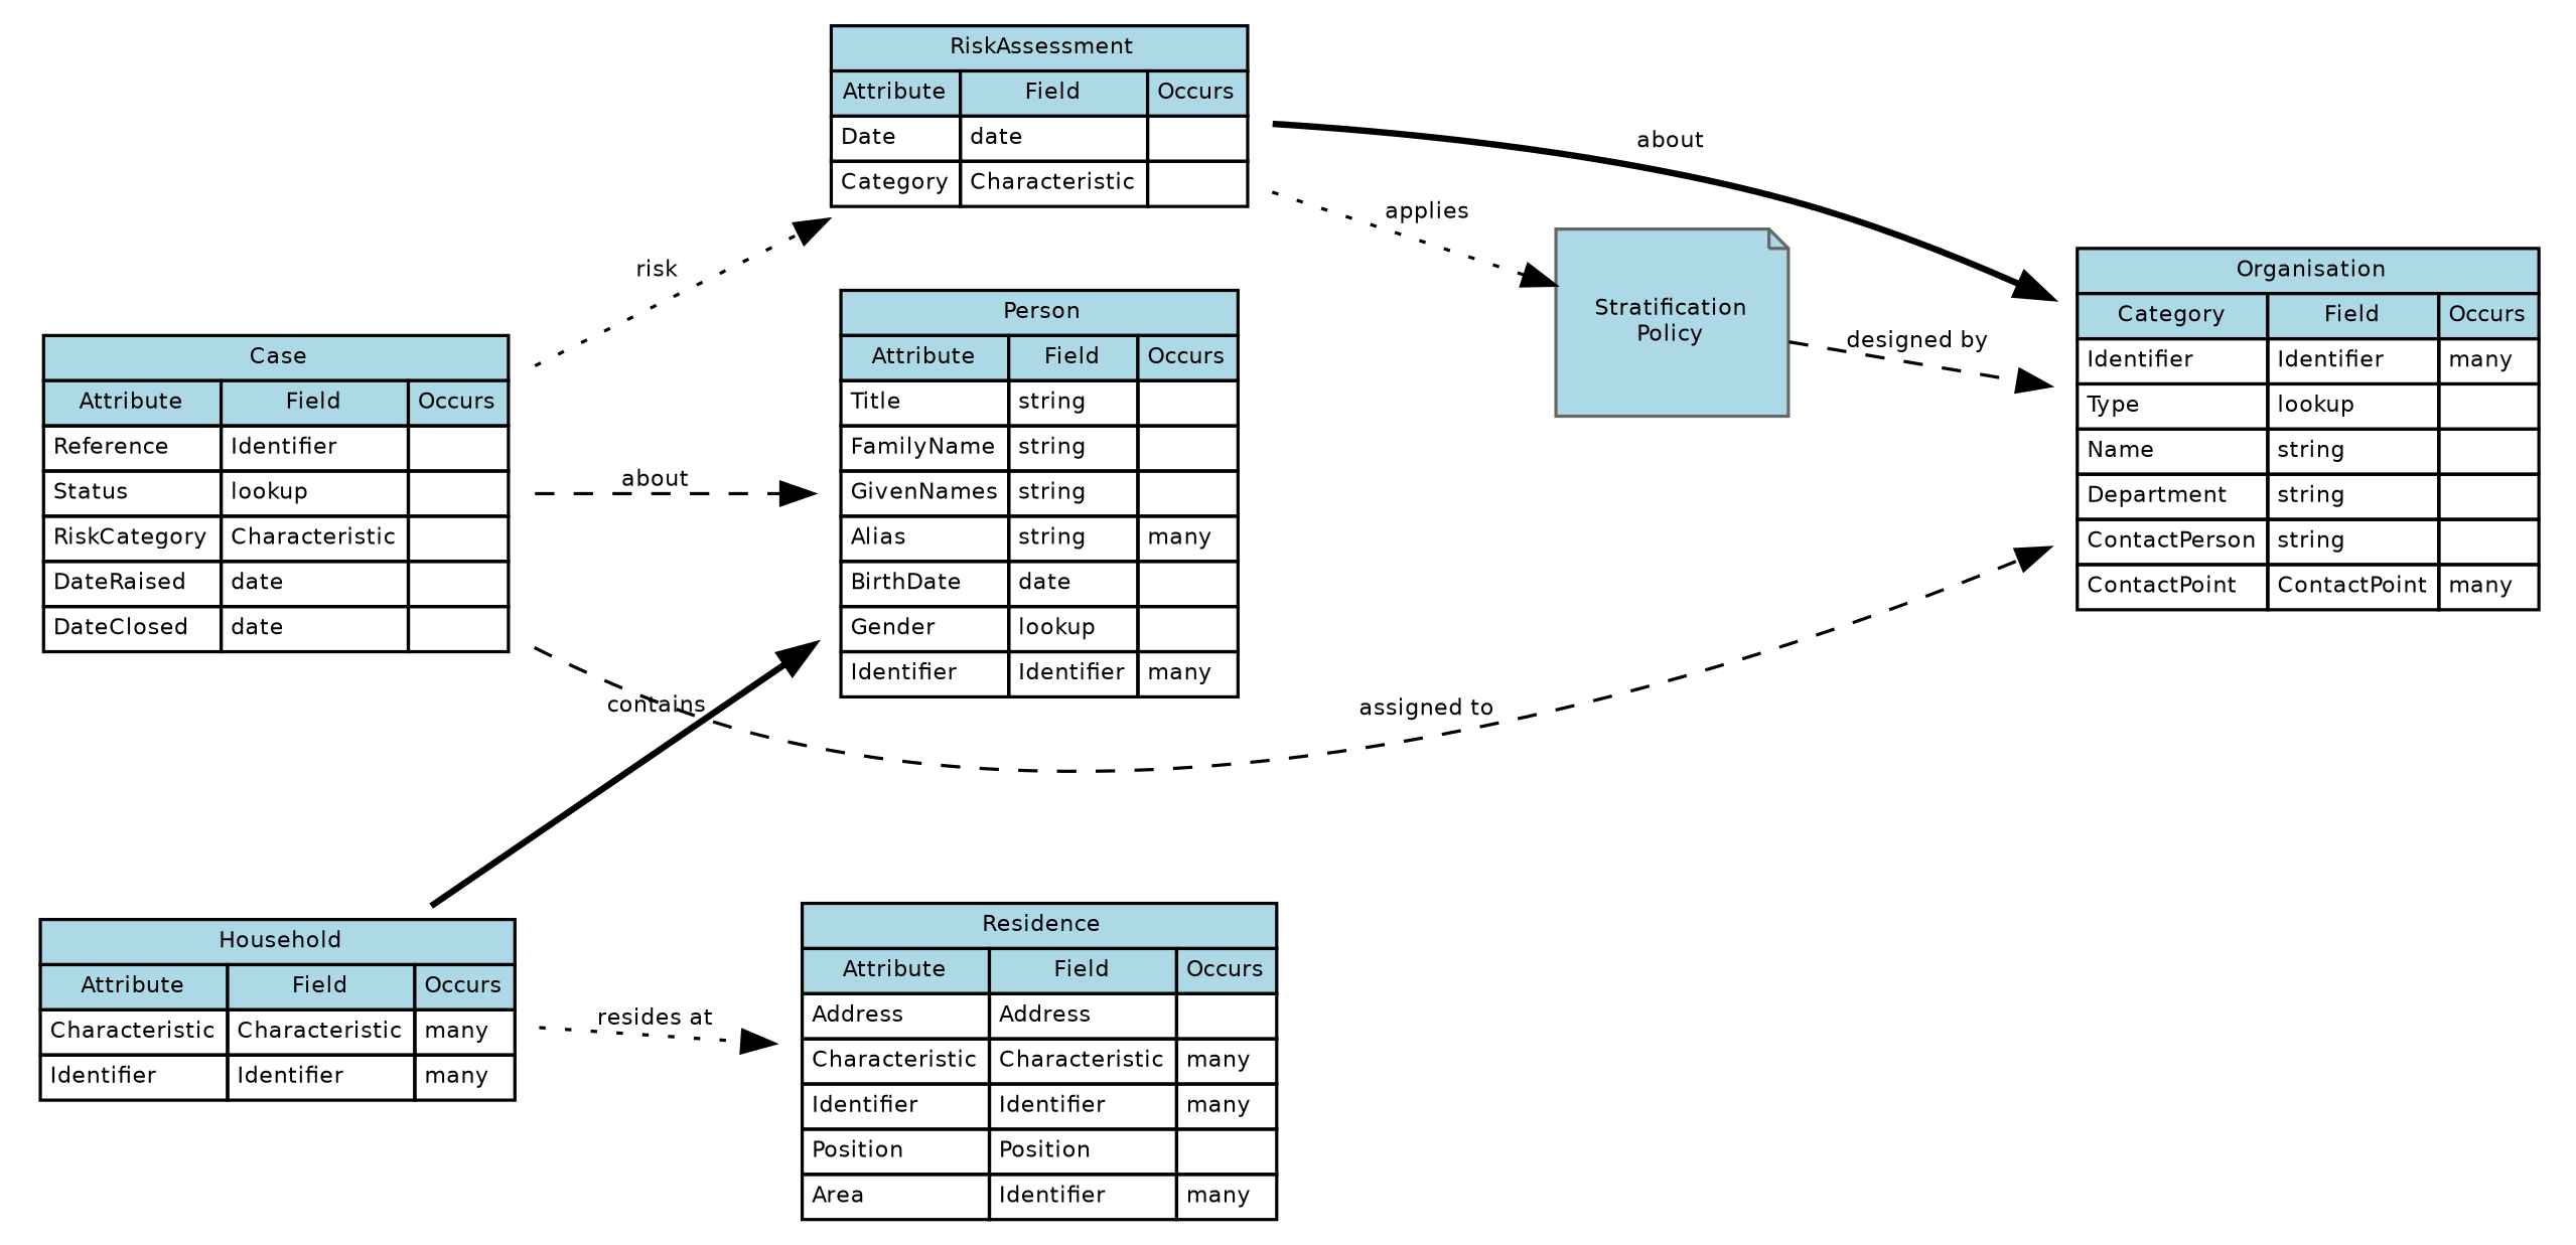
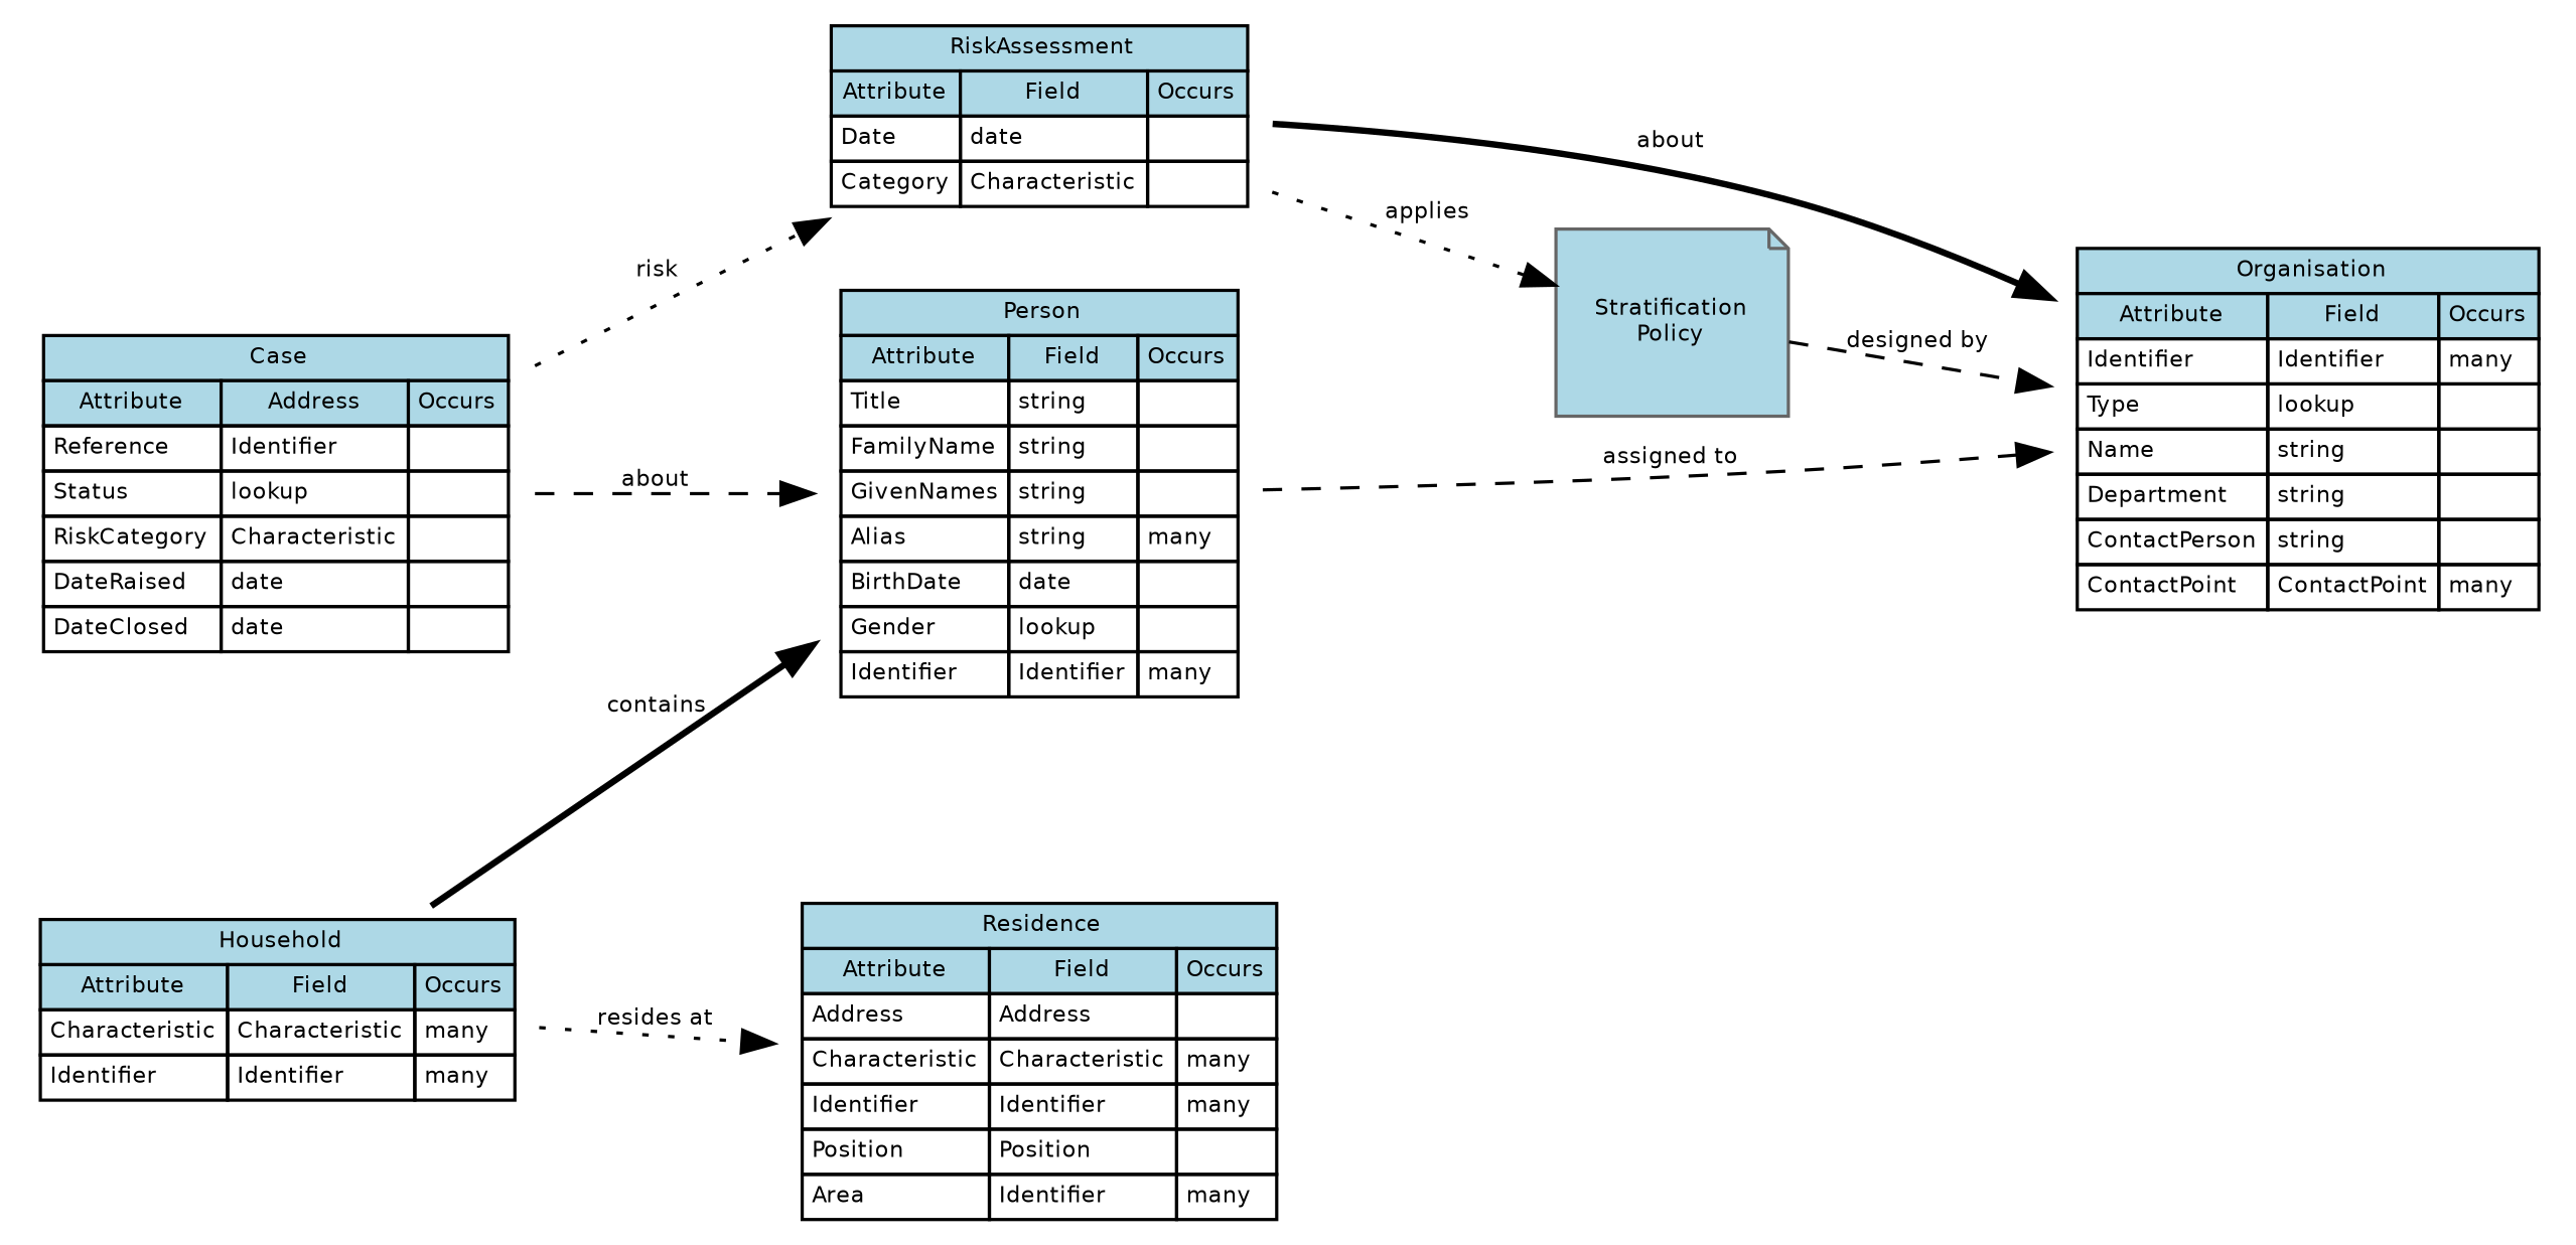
  digraph {
    fontname="DejaVu Sans"
    rankdir=LR
    splines=true
    node [black=black color=black fillcolor=lightblue fontname="DejaVu Sans" fontsize=7 shape=plaintext]
    edge [fontname="DejaVu Sans" fontsize=7 labelfontname=Arial labelfontsize=7 style=dashed]
-   n1 [label=<<table border='0' cellborder='1' cellspacing='0'><tr><td colspan='3' bgcolor='lightblue'> Case</td></tr><tr><td bgcolor='lightblue'>Attribute</td><td bgcolor='lightblue'>Field</td><td bgcolor='lightblue'>Occurs</td></tr><tr><td align='left' balign='left' valign='top'>Reference</td><td align='left' balign='left' valign='top'>Identifier</td><td align='left' balign='left' valign='top'></td></tr><tr><td align='left' balign='left' valign='top'>Status</td><td align='left' balign='left' valign='top'>lookup</td><td align='left' balign='left' valign='top'></td></tr><tr><td align='left' balign='left' valign='top'>RiskCategory</td><td align='left' balign='left' valign='top'>Characteristic</td><td align='left' balign='left' valign='top'></td></tr><tr><td align='left' balign='left' valign='top'>DateRaised</td><td align='left' balign='left' valign='top'>date</td><td align='left' balign='left' valign='top'></td></tr><tr><td align='left' balign='left' valign='top'>DateClosed</td><td align='left' balign='left' valign='top'>date</td><td align='left' balign='left' valign='top'></td></tr></table>>]
-   n2 [label=<<table border='0' cellborder='1' cellspacing='0'><tr><td colspan='3' bgcolor='lightblue'> Organisation</td></tr><tr><td bgcolor='lightblue'>Category</td><td bgcolor='lightblue'>Field</td><td bgcolor='lightblue'>Occurs</td></tr><tr><td align='left' balign='left' valign='top'>Identifier</td><td align='left' balign='left' valign='top'>Identifier</td><td align='left' balign='left' valign='top'>many</td></tr><tr><td align='left' balign='left' valign='top'>Type</td><td align='left' balign='left' valign='top'>lookup</td><td align='left' balign='left' valign='top'></td></tr><tr><td align='left' balign='left' valign='top'>Name</td><td align='left' balign='left' valign='top'>string</td><td align='left' balign='left' valign='top'></td></tr><tr><td align='left' balign='left' valign='top'>Department</td><td align='left' balign='left' valign='top'>string</td><td align='left' balign='left' valign='top'></td></tr><tr><td align='left' balign='left' valign='top'>ContactPerson</td><td align='left' balign='left' valign='top'>string</td><td align='left' balign='left' valign='top'></td></tr><tr><td align='left' balign='left' valign='top'>ContactPoint</td><td align='left' balign='left' valign='top'>ContactPoint</td><td align='left' balign='left' valign='top'>many</td></tr></table>>]
+   n1 [label=<<table border='0' cellborder='1' cellspacing='0'><tr><td colspan='3' bgcolor='lightblue'> Case</td></tr><tr><td bgcolor='lightblue'>Attribute</td><td bgcolor='lightblue'>Address</td><td bgcolor='lightblue'>Occurs</td></tr><tr><td align='left' balign='left' valign='top'>Reference</td><td align='left' balign='left' valign='top'>Identifier</td><td align='left' balign='left' valign='top'></td></tr><tr><td align='left' balign='left' valign='top'>Status</td><td align='left' balign='left' valign='top'>lookup</td><td align='left' balign='left' valign='top'></td></tr><tr><td align='left' balign='left' valign='top'>RiskCategory</td><td align='left' balign='left' valign='top'>Characteristic</td><td align='left' balign='left' valign='top'></td></tr><tr><td align='left' balign='left' valign='top'>DateRaised</td><td align='left' balign='left' valign='top'>date</td><td align='left' balign='left' valign='top'></td></tr><tr><td align='left' balign='left' valign='top'>DateClosed</td><td align='left' balign='left' valign='top'>date</td><td align='left' balign='left' valign='top'></td></tr></table>>]
+   n2 [label=<<table border='0' cellborder='1' cellspacing='0'><tr><td colspan='3' bgcolor='lightblue'> Organisation</td></tr><tr><td bgcolor='lightblue'>Attribute</td><td bgcolor='lightblue'>Field</td><td bgcolor='lightblue'>Occurs</td></tr><tr><td align='left' balign='left' valign='top'>Identifier</td><td align='left' balign='left' valign='top'>Identifier</td><td align='left' balign='left' valign='top'>many</td></tr><tr><td align='left' balign='left' valign='top'>Type</td><td align='left' balign='left' valign='top'>lookup</td><td align='left' balign='left' valign='top'></td></tr><tr><td align='left' balign='left' valign='top'>Name</td><td align='left' balign='left' valign='top'>string</td><td align='left' balign='left' valign='top'></td></tr><tr><td align='left' balign='left' valign='top'>Department</td><td align='left' balign='left' valign='top'>string</td><td align='left' balign='left' valign='top'></td></tr><tr><td align='left' balign='left' valign='top'>ContactPerson</td><td align='left' balign='left' valign='top'>string</td><td align='left' balign='left' valign='top'></td></tr><tr><td align='left' balign='left' valign='top'>ContactPoint</td><td align='left' balign='left' valign='top'>ContactPoint</td><td align='left' balign='left' valign='top'>many</td></tr></table>>]
    n3 [label=<<table border='0' cellborder='1' cellspacing='0'><tr><td colspan='3' bgcolor='lightblue'> Person</td></tr><tr><td bgcolor='lightblue'>Attribute</td><td bgcolor='lightblue'>Field</td><td bgcolor='lightblue'>Occurs</td></tr><tr><td align='left' balign='left' valign='top'>Title</td><td align='left' balign='left' valign='top'>string</td><td align='left' balign='left' valign='top'></td></tr><tr><td align='left' balign='left' valign='top'>FamilyName</td><td align='left' balign='left' valign='top'>string</td><td align='left' balign='left' valign='top'></td></tr><tr><td align='left' balign='left' valign='top'>GivenNames</td><td align='left' balign='left' valign='top'>string</td><td align='left' balign='left' valign='top'></td></tr><tr><td align='left' balign='left' valign='top'>Alias</td><td align='left' balign='left' valign='top'>string</td><td align='left' balign='left' valign='top'>many</td></tr><tr><td align='left' balign='left' valign='top'>BirthDate</td><td align='left' balign='left' valign='top'>date</td><td align='left' balign='left' valign='top'></td></tr><tr><td align='left' balign='left' valign='top'>Gender</td><td align='left' balign='left' valign='top'>lookup</td><td align='left' balign='left' valign='top'></td></tr><tr><td align='left' balign='left' valign='top'>Identifier</td><td align='left' balign='left' valign='top'>Identifier</td><td align='left' balign='left' valign='top'>many</td></tr></table>>]
    n4 [label=<<table border='0' cellborder='1' cellspacing='0'><tr><td colspan='3' bgcolor='lightblue'> RiskAssessment</td></tr><tr><td bgcolor='lightblue'>Attribute</td><td bgcolor='lightblue'>Field</td><td bgcolor='lightblue'>Occurs</td></tr><tr><td align='left' balign='left' valign='top'>Date</td><td align='left' balign='left' valign='top'>date</td><td align='left' balign='left' valign='top'></td></tr><tr><td align='left' balign='left' valign='top'>Category</td><td align='left' balign='left' valign='top'>Characteristic</td><td align='left' balign='left' valign='top'></td></tr></table>>]
    n5 [label=<<table border='0' cellborder='1' cellspacing='0'><tr><td colspan='3' bgcolor='lightblue'> Household</td></tr><tr><td bgcolor='lightblue'>Attribute</td><td bgcolor='lightblue'>Field</td><td bgcolor='lightblue'>Occurs</td></tr><tr><td align='left' balign='left' valign='top'>Characteristic</td><td align='left' balign='left' valign='top'>Characteristic</td><td align='left' balign='left' valign='top'>many</td></tr><tr><td align='left' balign='left' valign='top'>Identifier</td><td align='left' balign='left' valign='top'>Identifier</td><td align='left' balign='left' valign='top'>many</td></tr></table>>]
    n6 [label=<<table border='0' cellborder='1' cellspacing='0'><tr><td colspan='3' bgcolor='lightblue'> Residence</td></tr><tr><td bgcolor='lightblue'>Attribute</td><td bgcolor='lightblue'>Field</td><td bgcolor='lightblue'>Occurs</td></tr><tr><td align='left' balign='left' valign='top'>Address</td><td align='left' balign='left' valign='top'>Address</td><td align='left' balign='left' valign='top'></td></tr><tr><td align='left' balign='left' valign='top'>Characteristic</td><td align='left' balign='left' valign='top'>Characteristic</td><td align='left' balign='left' valign='top'>many</td></tr><tr><td align='left' balign='left' valign='top'>Identifier</td><td align='left' balign='left' valign='top'>Identifier</td><td align='left' balign='left' valign='top'>many</td></tr><tr><td align='left' balign='left' valign='top'>Position</td><td align='left' balign='left' valign='top'>Position</td><td align='left' balign='left' valign='top'></td></tr><tr><td align='left' balign='left' valign='top'>Area</td><td align='left' balign='left' valign='top'>Identifier</td><td align='left' balign='left' valign='top'>many</td></tr></table>>]
    n7 [color=gray40 fixedsize=true height=0.8 label="Stratification\nPolicy" shape=note style=filled width=1.0]
-   n1 -> n2 [label="assigned to"]
+   n3 -> n2 [label="assigned to"]
    n1 -> n3 [label=about]
    n1 -> n4 [label=risk style=dotted]
    n4 -> n2 [label=about style=bold]
    n4 -> n7 [label=applies style=dotted]
    n5 -> n3 [label=contains style=bold]
    n5 -> n6 [label="resides at" style=dotted]
    n7 -> n2 [label="designed by"]
  }
